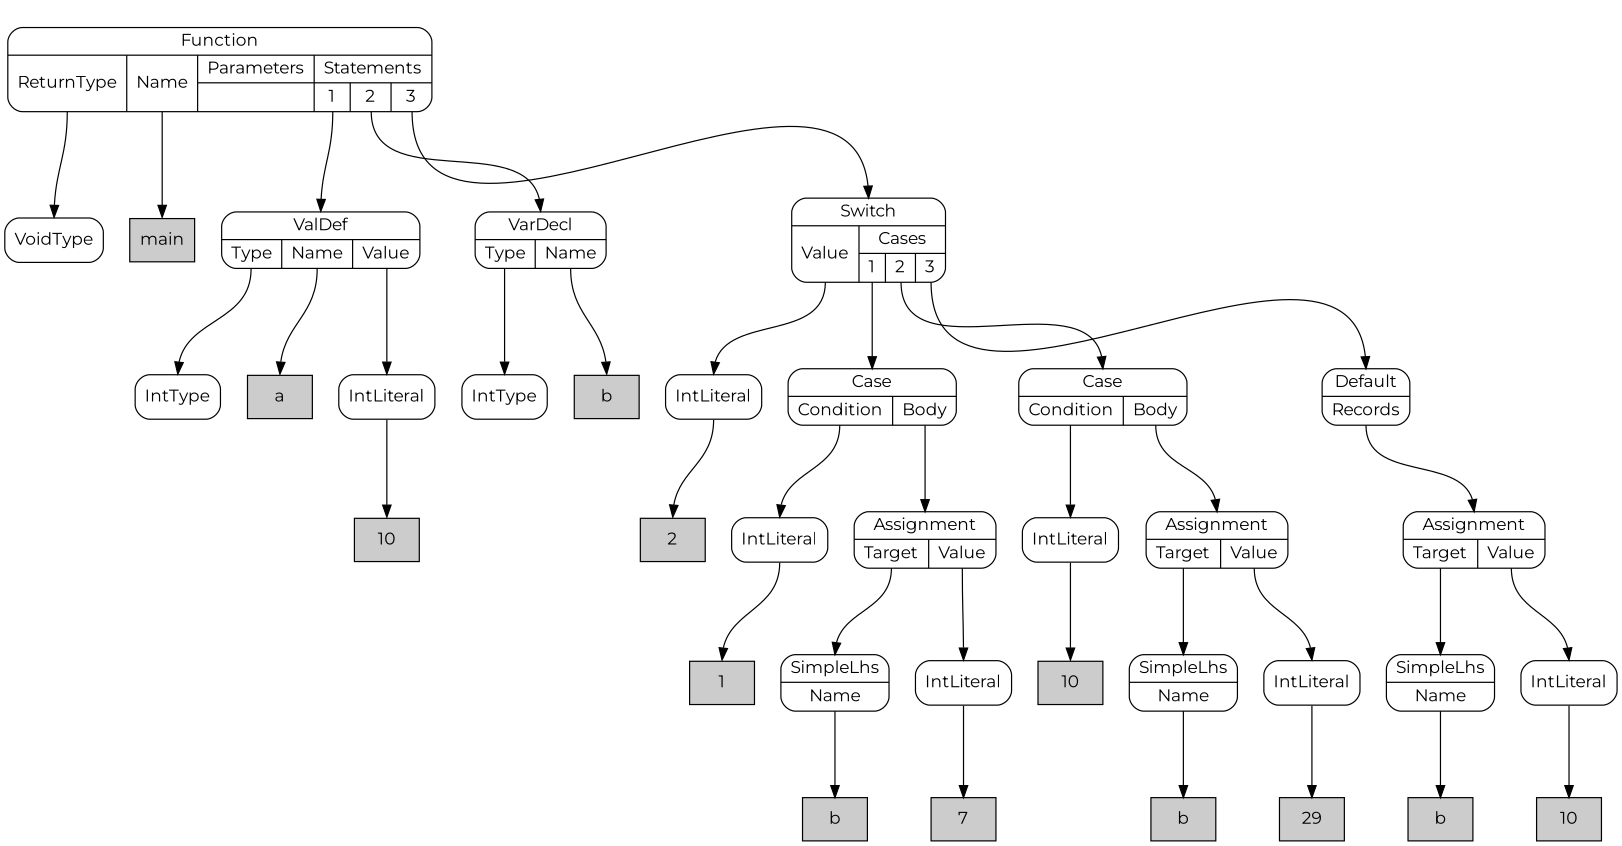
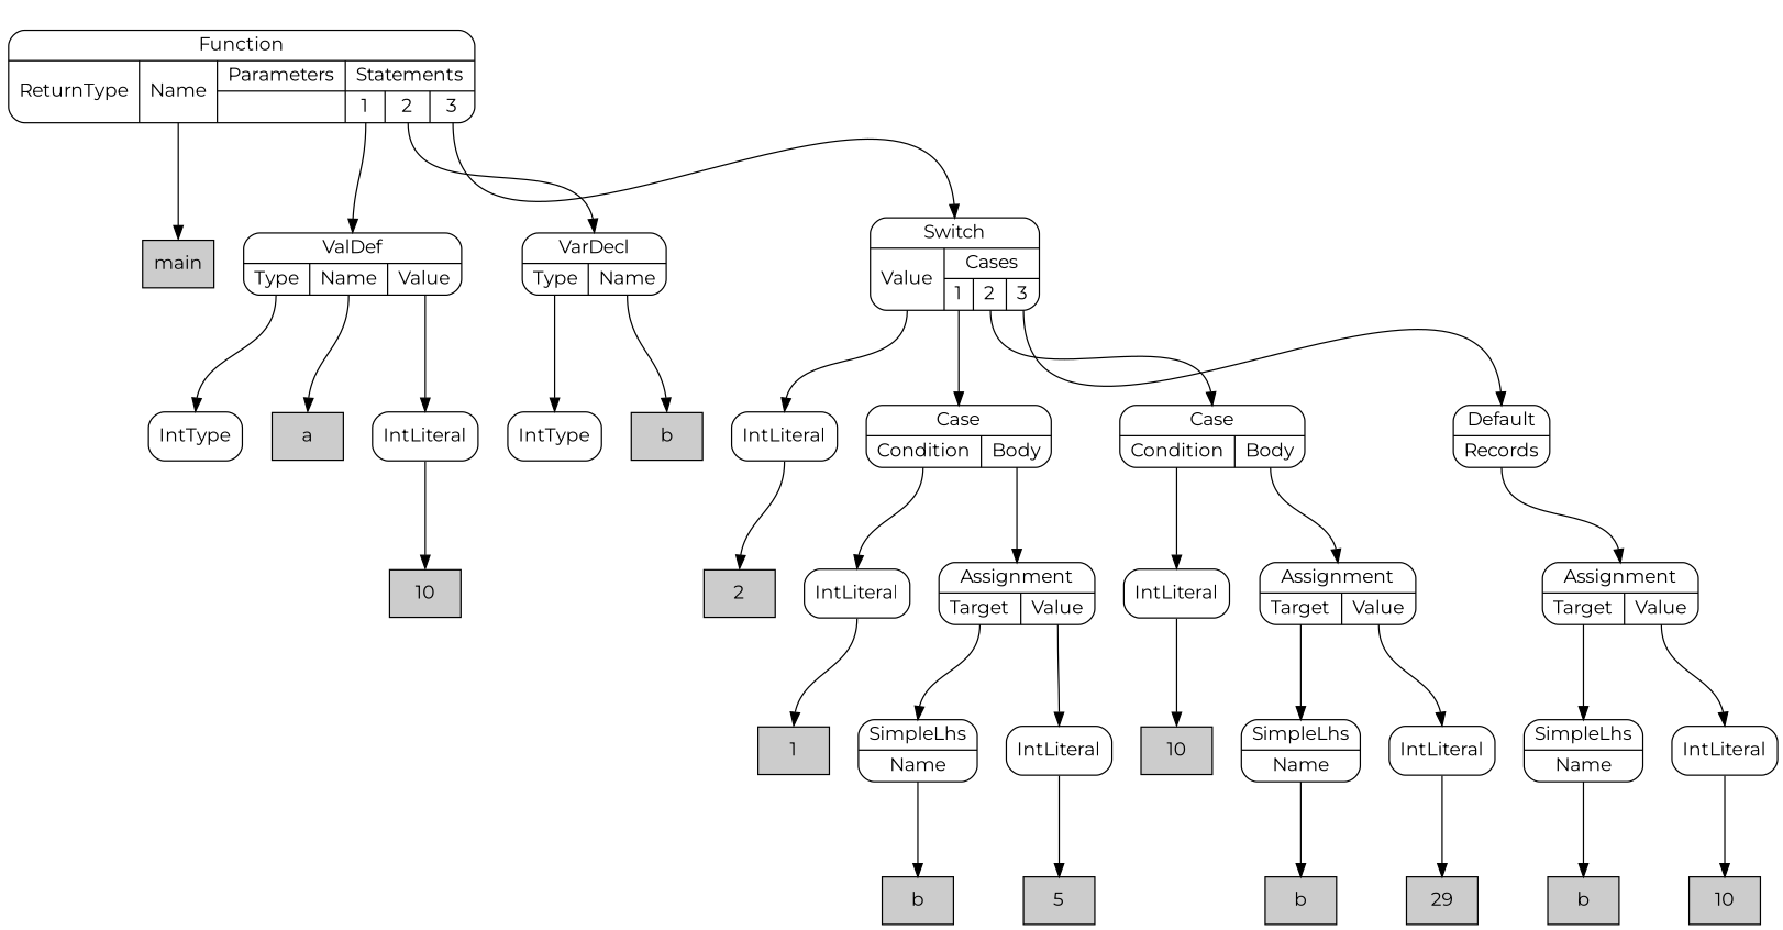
  digraph {
    fontname=Montserrat
    nodesep=0.3
    ordering=out
    ranksep=1
    node [fillcolor=white fontname=Montserrat shape=Mrecord style=filled]
    edge [fontname=Montserrat headport=n tailport="p0:s"]
-   n1 [label=VoidType]
    n2 [fillcolor="#cccccc" label=main shape=box]
    n3 [label=IntType]
    n4 [fillcolor="#cccccc" label=a shape=box]
    n5 [fillcolor="#cccccc" label=10 shape=box]
    n6 [label=IntLiteral]
    n7 [label="{ValDef|{<p0>Type|<p1>Name|<p2>Value}}"]
    n8 [label=IntType]
    n9 [fillcolor="#cccccc" label=b shape=box]
    n10 [label="{VarDecl|{<p0>Type|<p1>Name}}"]
    n11 [fillcolor="#cccccc" label=2 shape=box]
    n12 [label=IntLiteral]
    n13 [fillcolor="#cccccc" label=1 shape=box]
    n14 [label=IntLiteral]
    n15 [fillcolor="#cccccc" label=b shape=box]
    n16 [label="{SimpleLhs|{<p0>Name}}"]
-   n17 [fillcolor="#cccccc" label=7 shape=box]
+   n17 [fillcolor="#cccccc" label=5 shape=box]
    n18 [label=IntLiteral]
    n19 [label="{Assignment|{<p0>Target|<p1>Value}}"]
    n20 [label="{Case|{<p0>Condition|<p1>Body}}"]
    n21 [fillcolor="#cccccc" label=10 shape=box]
    n22 [label=IntLiteral]
    n23 [fillcolor="#cccccc" label=b shape=box]
    n24 [label="{SimpleLhs|{<p0>Name}}"]
    n25 [fillcolor="#cccccc" label=29 shape=box]
    n26 [label=IntLiteral]
    n27 [label="{Assignment|{<p0>Target|<p1>Value}}"]
    n28 [label="{Case|{<p0>Condition|<p1>Body}}"]
    n29 [fillcolor="#cccccc" label=b shape=box]
    n30 [label="{SimpleLhs|{<p0>Name}}"]
    n31 [fillcolor="#cccccc" label=10 shape=box]
    n32 [label=IntLiteral]
    n33 [label="{Assignment|{<p0>Target|<p1>Value}}"]
    n34 [label="{Default|{<p0>Records}}"]
    n35 [label="{Switch|{<p0>Value|{Cases|{<p1_0>1|<p1_1>2|<p1_2>3}}}}"]
    n36 [label="{Function|{<p0>ReturnType|<p1>Name|{Parameters|{}}|{Statements|{<p3_0>1|<p3_1>2|<p3_2>3}}}}"]
    n6 -> n5 [tailport=s]
    n7 -> n3
    n7 -> n4 [tailport="p1:s"]
    n7 -> n6 [tailport="p2:s"]
    n10 -> n8
    n10 -> n9 [tailport="p1:s"]
    n12 -> n11 [tailport=s]
    n14 -> n13 [tailport=s]
    n16 -> n15
    n18 -> n17 [tailport=s]
    n19 -> n16
    n19 -> n18 [tailport="p1:s"]
    n20 -> n14
    n20 -> n19 [tailport="p1:s"]
    n22 -> n21 [tailport=s]
    n24 -> n23
    n26 -> n25 [tailport=s]
    n27 -> n24
    n27 -> n26 [tailport="p1:s"]
    n28 -> n22
    n28 -> n27 [tailport="p1:s"]
    n30 -> n29
    n32 -> n31 [tailport=s]
    n33 -> n30
    n33 -> n32 [tailport="p1:s"]
    n34 -> n33
    n35 -> n12
    n35 -> n20 [tailport="p1_0:s"]
    n35 -> n28 [tailport="p1_1:s"]
    n35 -> n34 [tailport="p1_2:s"]
-   n36 -> n1
    n36 -> n2 [tailport="p1:s"]
    n36 -> n7 [tailport="p3_0:s"]
    n36 -> n10 [tailport="p3_1:s"]
    n36 -> n35 [tailport="p3_2:s"]
  }
